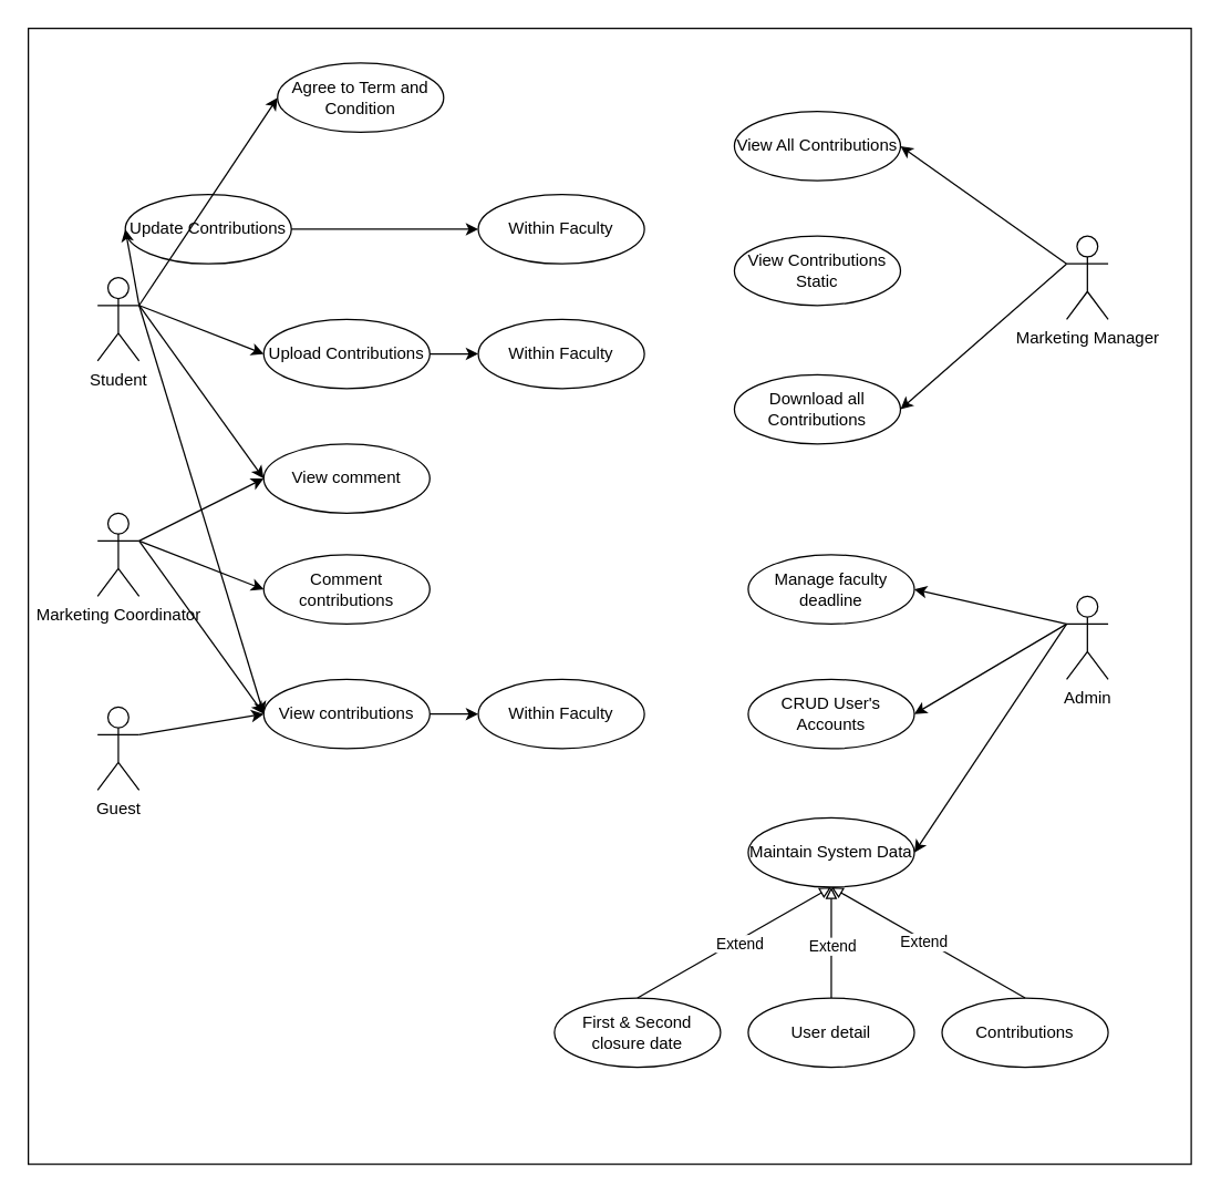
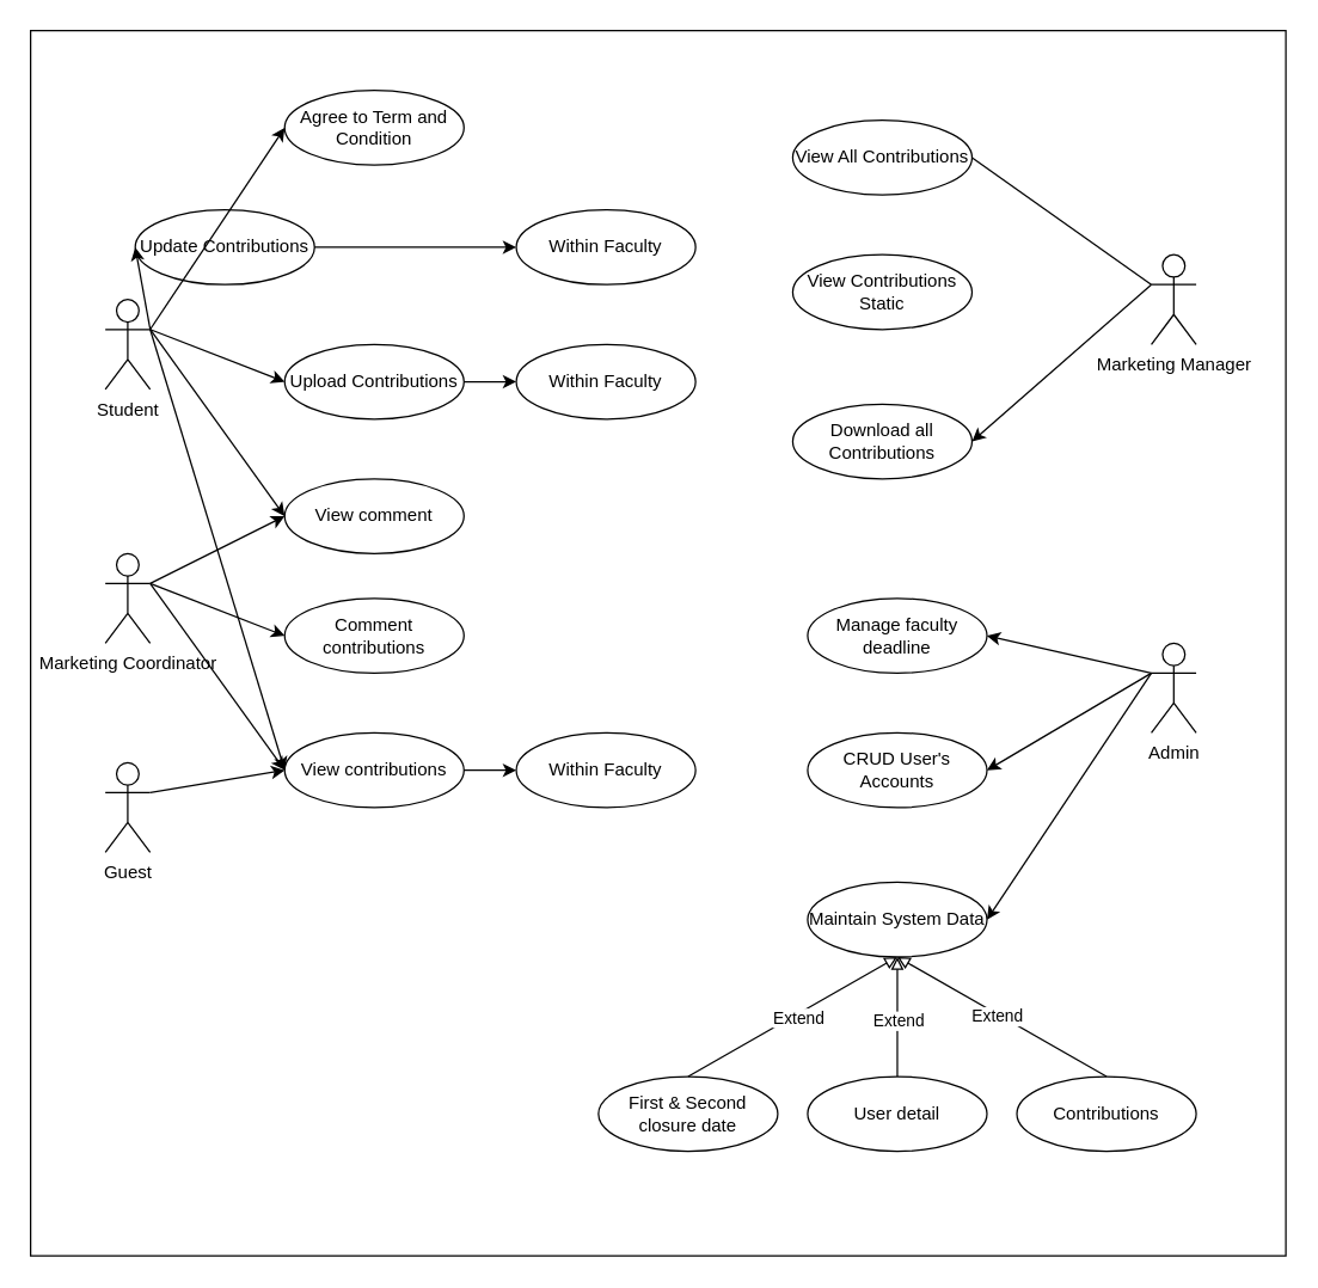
  <mxCell id="0" />
  <mxCell id="1" parent="0" />
  <mxCell id="2" value="" style="rounded=0;whiteSpace=wrap;html=1;" parent="1" vertex="1"><mxGeometry x="20" y="20" width="840" height="820" as="geometry" /></mxCell>
  <mxCell id="3" value="Admin" style="shape=umlActor;verticalLabelPosition=bottom;verticalAlign=top;html=1;outlineConnect=0;" parent="1" vertex="1"><mxGeometry x="770" y="430" width="30" height="60" as="geometry" /></mxCell>
  <mxCell id="4" value="Guest" style="shape=umlActor;verticalLabelPosition=bottom;verticalAlign=top;html=1;outlineConnect=0;" parent="1" vertex="1"><mxGeometry x="70" y="510" width="30" height="60" as="geometry" /></mxCell>
  <mxCell id="5" value="Marketing Manager" style="shape=umlActor;verticalLabelPosition=bottom;verticalAlign=top;html=1;outlineConnect=0;" parent="1" vertex="1"><mxGeometry x="770" y="170" width="30" height="60" as="geometry" /></mxCell>
  <mxCell id="6" value="Marketing Coordinator" style="shape=umlActor;verticalLabelPosition=bottom;verticalAlign=top;html=1;outlineConnect=0;" parent="1" vertex="1"><mxGeometry x="70" y="370" width="30" height="60" as="geometry" /></mxCell>
  <mxCell id="7" value="Student" style="shape=umlActor;verticalLabelPosition=bottom;verticalAlign=top;html=1;outlineConnect=0;" parent="1" vertex="1"><mxGeometry x="70" y="200" width="30" height="60" as="geometry" /></mxCell>
  <mxCell id="8" value="Within Faculty" style="ellipse;whiteSpace=wrap;html=1;" parent="1" vertex="1"><mxGeometry x="345" y="230" width="120" height="50" as="geometry" /></mxCell>
  <mxCell id="9" value="Upload Contributions" style="ellipse;whiteSpace=wrap;html=1;" parent="1" vertex="1"><mxGeometry x="190" y="230" width="120" height="50" as="geometry" /></mxCell>
  <mxCell id="10" value="" style="endArrow=classic;html=1;rounded=0;exitX=1;exitY=0.333;exitDx=0;exitDy=0;exitPerimeter=0;entryX=0;entryY=0.5;entryDx=0;entryDy=0;" parent="1" source="7" target="9" edge="1"><mxGeometry width="50" height="50" relative="1" as="geometry"><mxPoint x="320" y="170" as="sourcePoint" /><mxPoint x="370" y="120" as="targetPoint" /></mxGeometry></mxCell>
  <mxCell id="11" style="edgeStyle=orthogonalEdgeStyle;rounded=0;orthogonalLoop=1;jettySize=auto;html=1;exitX=0.5;exitY=1;exitDx=0;exitDy=0;" parent="1" source="8" target="8" edge="1"><mxGeometry relative="1" as="geometry" /></mxCell>
  <mxCell id="12" value="View All Contributions" style="ellipse;whiteSpace=wrap;html=1;" parent="1" vertex="1"><mxGeometry x="530" y="80" width="120" height="50" as="geometry" /></mxCell>
  <mxCell id="13" value="Manage faculty deadline" style="ellipse;whiteSpace=wrap;html=1;" parent="1" vertex="1"><mxGeometry x="540" y="400" width="120" height="50" as="geometry" /></mxCell>
  <mxCell id="14" value="Comment contributions" style="ellipse;whiteSpace=wrap;html=1;" vertex="1" parent="1"><mxGeometry x="190" y="400" width="120" height="50" as="geometry" /></mxCell>
  <mxCell id="15" value="" style="endArrow=classic;html=1;rounded=0;exitX=1;exitY=0.333;exitDx=0;exitDy=0;exitPerimeter=0;entryX=0;entryY=0.5;entryDx=0;entryDy=0;" edge="1" parent="1" source="6" target="14"><mxGeometry width="50" height="50" relative="1" as="geometry"><mxPoint x="320" y="420" as="sourcePoint" /><mxPoint x="370" y="370" as="targetPoint" /></mxGeometry></mxCell>
  <mxCell id="16" value="Update Contributions" style="ellipse;whiteSpace=wrap;html=1;" vertex="1" parent="1"><mxGeometry x="90" y="140" width="120" height="50" as="geometry" /></mxCell>
  <mxCell id="17" value="" style="endArrow=classic;html=1;rounded=0;exitX=1;exitY=0.333;exitDx=0;exitDy=0;exitPerimeter=0;entryX=0;entryY=0.5;entryDx=0;entryDy=0;" edge="1" parent="1" source="7" target="16"><mxGeometry width="50" height="50" relative="1" as="geometry"><mxPoint x="320" y="420" as="sourcePoint" /><mxPoint x="370" y="370" as="targetPoint" /></mxGeometry></mxCell>
  <mxCell id="18" value="Within Faculty" style="ellipse;whiteSpace=wrap;html=1;" vertex="1" parent="1"><mxGeometry x="345" y="140" width="120" height="50" as="geometry" /></mxCell>
  <mxCell id="19" value="" style="endArrow=classic;html=1;rounded=0;exitX=1;exitY=0.5;exitDx=0;exitDy=0;entryX=0;entryY=0.5;entryDx=0;entryDy=0;" edge="1" parent="1" source="16" target="18"><mxGeometry width="50" height="50" relative="1" as="geometry"><mxPoint x="320" y="420" as="sourcePoint" /><mxPoint x="370" y="370" as="targetPoint" /></mxGeometry></mxCell>
  <mxCell id="20" value="" style="endArrow=classic;html=1;rounded=0;exitX=1;exitY=0.5;exitDx=0;exitDy=0;entryX=0;entryY=0.5;entryDx=0;entryDy=0;" edge="1" parent="1" source="9" target="8"><mxGeometry width="50" height="50" relative="1" as="geometry"><mxPoint x="320" y="420" as="sourcePoint" /><mxPoint x="370" y="370" as="targetPoint" /></mxGeometry></mxCell>
  <mxCell id="21" value="View contributions" style="ellipse;whiteSpace=wrap;html=1;" vertex="1" parent="1"><mxGeometry x="190" y="490" width="120" height="50" as="geometry" /></mxCell>
  <mxCell id="22" value="Within Faculty" style="ellipse;whiteSpace=wrap;html=1;" vertex="1" parent="1"><mxGeometry x="345" y="490" width="120" height="50" as="geometry" /></mxCell>
  <mxCell id="23" value="" style="endArrow=classic;html=1;rounded=0;exitX=1;exitY=0.5;exitDx=0;exitDy=0;entryX=0;entryY=0.5;entryDx=0;entryDy=0;" edge="1" parent="1" source="21" target="22"><mxGeometry width="50" height="50" relative="1" as="geometry"><mxPoint x="320" y="420" as="sourcePoint" /><mxPoint x="370" y="370" as="targetPoint" /></mxGeometry></mxCell>
  <mxCell id="24" value="" style="endArrow=classic;html=1;rounded=0;exitX=1;exitY=0.333;exitDx=0;exitDy=0;exitPerimeter=0;entryX=0;entryY=0.5;entryDx=0;entryDy=0;" edge="1" parent="1" source="6" target="21"><mxGeometry width="50" height="50" relative="1" as="geometry"><mxPoint x="110" y="390" as="sourcePoint" /><mxPoint x="370" y="370" as="targetPoint" /></mxGeometry></mxCell>
  <mxCell id="25" value="" style="endArrow=classic;html=1;rounded=0;exitX=1;exitY=0.333;exitDx=0;exitDy=0;exitPerimeter=0;entryX=0;entryY=0.5;entryDx=0;entryDy=0;" edge="1" parent="1" source="7" target="21"><mxGeometry width="50" height="50" relative="1" as="geometry"><mxPoint x="320" y="420" as="sourcePoint" /><mxPoint x="370" y="370" as="targetPoint" /></mxGeometry></mxCell>
  <mxCell id="26" value="" style="endArrow=classic;html=1;rounded=0;exitX=1;exitY=0.333;exitDx=0;exitDy=0;exitPerimeter=0;entryX=0;entryY=0.5;entryDx=0;entryDy=0;" edge="1" parent="1" source="4" target="21"><mxGeometry width="50" height="50" relative="1" as="geometry"><mxPoint x="320" y="420" as="sourcePoint" /><mxPoint x="370" y="370" as="targetPoint" /></mxGeometry></mxCell>
  <mxCell id="27" value="View comment" style="ellipse;whiteSpace=wrap;html=1;" vertex="1" parent="1"><mxGeometry x="190" y="320" width="120" height="50" as="geometry" /></mxCell>
  <mxCell id="28" value="" style="endArrow=classic;html=1;rounded=0;exitX=1;exitY=0.333;exitDx=0;exitDy=0;exitPerimeter=0;entryX=0;entryY=0.5;entryDx=0;entryDy=0;" edge="1" parent="1" source="7" target="27"><mxGeometry width="50" height="50" relative="1" as="geometry"><mxPoint x="320" y="620" as="sourcePoint" /><mxPoint x="370" y="570" as="targetPoint" /></mxGeometry></mxCell>
  <mxCell id="29" value="" style="endArrow=classic;html=1;rounded=0;exitX=1;exitY=0.333;exitDx=0;exitDy=0;exitPerimeter=0;entryX=0;entryY=0.5;entryDx=0;entryDy=0;" edge="1" parent="1" source="6" target="27"><mxGeometry width="50" height="50" relative="1" as="geometry"><mxPoint x="320" y="420" as="sourcePoint" /><mxPoint x="370" y="370" as="targetPoint" /></mxGeometry></mxCell>
- <mxCell id="30" value="Agree to Term and Condition" style="ellipse;whiteSpace=wrap;html=1;" vertex="1" parent="1"><mxGeometry x="200" y="45" width="120" height="50" as="geometry" /></mxCell>
+ <mxCell id="30" value="Agree to Term and Condition" style="ellipse;whiteSpace=wrap;html=1;" vertex="1" parent="1"><mxGeometry x="190" y="60" width="120" height="50" as="geometry" /></mxCell>
  <mxCell id="31" value="" style="endArrow=classic;html=1;rounded=0;exitX=1;exitY=0.333;exitDx=0;exitDy=0;exitPerimeter=0;entryX=0;entryY=0.5;entryDx=0;entryDy=0;" edge="1" parent="1" source="7" target="30"><mxGeometry width="50" height="50" relative="1" as="geometry"><mxPoint x="320" y="320" as="sourcePoint" /><mxPoint x="370" y="270" as="targetPoint" /></mxGeometry></mxCell>
  <mxCell id="32" value="View Contributions Static" style="ellipse;whiteSpace=wrap;html=1;" vertex="1" parent="1"><mxGeometry x="530" y="170" width="120" height="50" as="geometry" /></mxCell>
  <mxCell id="33" value="Download all Contributions" style="ellipse;whiteSpace=wrap;html=1;" vertex="1" parent="1"><mxGeometry x="530" y="270" width="120" height="50" as="geometry" /></mxCell>
- <mxCell id="34" value="" style="endArrow=classic;html=1;rounded=0;exitX=0;exitY=0.333;exitDx=0;exitDy=0;exitPerimeter=0;entryX=1;entryY=0.5;entryDx=0;entryDy=0;" edge="1" parent="1" source="5" target="12"><mxGeometry width="50" height="50" relative="1" as="geometry"><mxPoint x="320" y="320" as="sourcePoint" /><mxPoint x="370" y="270" as="targetPoint" /></mxGeometry></mxCell>
+ <mxCell id="34" value="" style="endArrow=none;html=1;rounded=0;exitX=0;exitY=0.333;exitDx=0;exitDy=0;exitPerimeter=0;entryX=1;entryY=0.5;entryDx=0;entryDy=0;" edge="1" parent="1" source="5" target="12"><mxGeometry width="50" height="50" relative="1" as="geometry"><mxPoint x="320" y="320" as="sourcePoint" /><mxPoint x="370" y="270" as="targetPoint" /></mxGeometry></mxCell>
  <mxCell id="35" value="" style="endArrow=classic;html=1;rounded=0;exitX=0;exitY=0.333;exitDx=0;exitDy=0;exitPerimeter=0;entryX=1;entryY=0.5;entryDx=0;entryDy=0;" edge="1" parent="1" source="5" target="33"><mxGeometry width="50" height="50" relative="1" as="geometry"><mxPoint x="320" y="320" as="sourcePoint" /><mxPoint x="370" y="270" as="targetPoint" /></mxGeometry></mxCell>
  <mxCell id="36" value="CRUD User's Accounts" style="ellipse;whiteSpace=wrap;html=1;" vertex="1" parent="1"><mxGeometry x="540" y="490" width="120" height="50" as="geometry" /></mxCell>
  <mxCell id="37" value="" style="endArrow=classic;html=1;rounded=0;exitX=0;exitY=0.333;exitDx=0;exitDy=0;exitPerimeter=0;entryX=1;entryY=0.5;entryDx=0;entryDy=0;" edge="1" parent="1" source="3" target="13"><mxGeometry width="50" height="50" relative="1" as="geometry"><mxPoint x="320" y="500" as="sourcePoint" /><mxPoint x="370" y="450" as="targetPoint" /></mxGeometry></mxCell>
  <mxCell id="38" value="" style="endArrow=classic;html=1;rounded=0;exitX=0;exitY=0.333;exitDx=0;exitDy=0;exitPerimeter=0;entryX=1;entryY=0.5;entryDx=0;entryDy=0;" edge="1" parent="1" source="3" target="36"><mxGeometry width="50" height="50" relative="1" as="geometry"><mxPoint x="320" y="500" as="sourcePoint" /><mxPoint x="370" y="450" as="targetPoint" /></mxGeometry></mxCell>
  <mxCell id="39" value="Maintain System Data" style="ellipse;whiteSpace=wrap;html=1;" vertex="1" parent="1"><mxGeometry x="540" y="590" width="120" height="50" as="geometry" /></mxCell>
  <mxCell id="40" value="First &amp;amp; Second closure date" style="ellipse;whiteSpace=wrap;html=1;" vertex="1" parent="1"><mxGeometry x="400" y="720" width="120" height="50" as="geometry" /></mxCell>
  <mxCell id="41" value="User detail" style="ellipse;whiteSpace=wrap;html=1;" vertex="1" parent="1"><mxGeometry x="540" y="720" width="120" height="50" as="geometry" /></mxCell>
  <mxCell id="42" value="Contributions" style="ellipse;whiteSpace=wrap;html=1;" vertex="1" parent="1"><mxGeometry x="680" y="720" width="120" height="50" as="geometry" /></mxCell>
  <mxCell id="43" value="" style="endArrow=block;html=1;rounded=0;exitX=0.5;exitY=0;exitDx=0;exitDy=0;entryX=0.5;entryY=1;entryDx=0;entryDy=0;endFill=0;" edge="1" parent="1" source="40" target="39"><mxGeometry width="50" height="50" relative="1" as="geometry"><mxPoint x="320" y="600" as="sourcePoint" /><mxPoint x="370" y="550" as="targetPoint" /></mxGeometry></mxCell>
  <mxCell id="44" value="Extend" style="edgeLabel;html=1;align=center;verticalAlign=middle;resizable=0;points=[];" vertex="1" connectable="0" parent="43"><mxGeometry x="0.026" y="-2" relative="1" as="geometry"><mxPoint as="offset" /></mxGeometry></mxCell>
  <mxCell id="45" value="" style="endArrow=block;html=1;rounded=0;exitX=0.5;exitY=0;exitDx=0;exitDy=0;entryX=0.5;entryY=1;entryDx=0;entryDy=0;endFill=0;" edge="1" parent="1" source="41" target="39"><mxGeometry width="50" height="50" relative="1" as="geometry"><mxPoint x="470" y="730" as="sourcePoint" /><mxPoint x="610" y="650" as="targetPoint" /></mxGeometry></mxCell>
  <mxCell id="46" value="Extend" style="edgeLabel;html=1;align=center;verticalAlign=middle;resizable=0;points=[];" vertex="1" connectable="0" parent="45"><mxGeometry x="-0.05" relative="1" as="geometry"><mxPoint as="offset" /></mxGeometry></mxCell>
  <mxCell id="47" value="" style="endArrow=block;html=1;rounded=0;exitX=0.5;exitY=0;exitDx=0;exitDy=0;entryX=0.5;entryY=1;entryDx=0;entryDy=0;endFill=0;" edge="1" parent="1" source="42" target="39"><mxGeometry width="50" height="50" relative="1" as="geometry"><mxPoint x="480" y="740" as="sourcePoint" /><mxPoint x="620" y="660" as="targetPoint" /></mxGeometry></mxCell>
  <mxCell id="48" value="Extend" style="edgeLabel;html=1;align=center;verticalAlign=middle;resizable=0;points=[];" vertex="1" connectable="0" parent="47"><mxGeometry x="0.038" y="1" relative="1" as="geometry"><mxPoint as="offset" /></mxGeometry></mxCell>
  <mxCell id="49" value="" style="endArrow=classic;html=1;rounded=0;exitX=0;exitY=0.333;exitDx=0;exitDy=0;exitPerimeter=0;entryX=1;entryY=0.5;entryDx=0;entryDy=0;" edge="1" parent="1" source="3" target="39"><mxGeometry width="50" height="50" relative="1" as="geometry"><mxPoint x="420" y="560" as="sourcePoint" /><mxPoint x="470" y="510" as="targetPoint" /></mxGeometry></mxCell>
